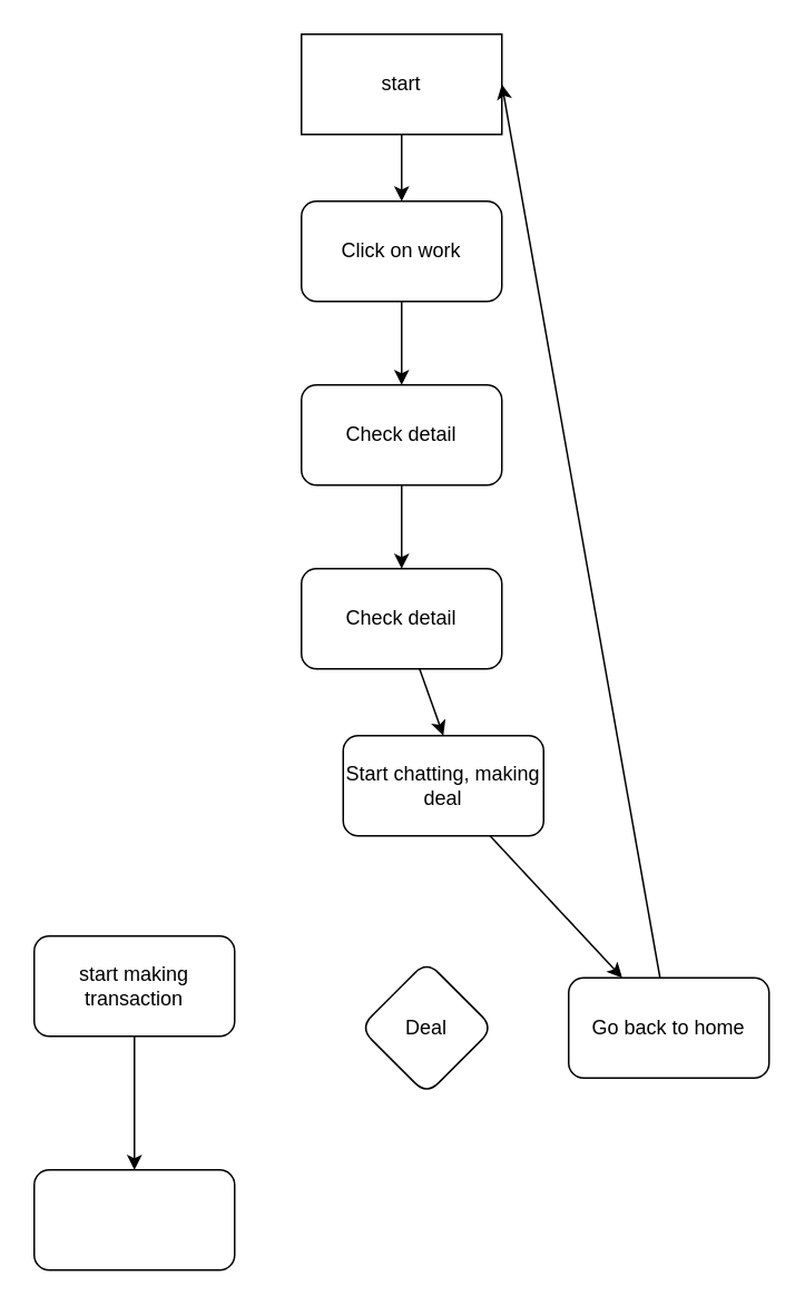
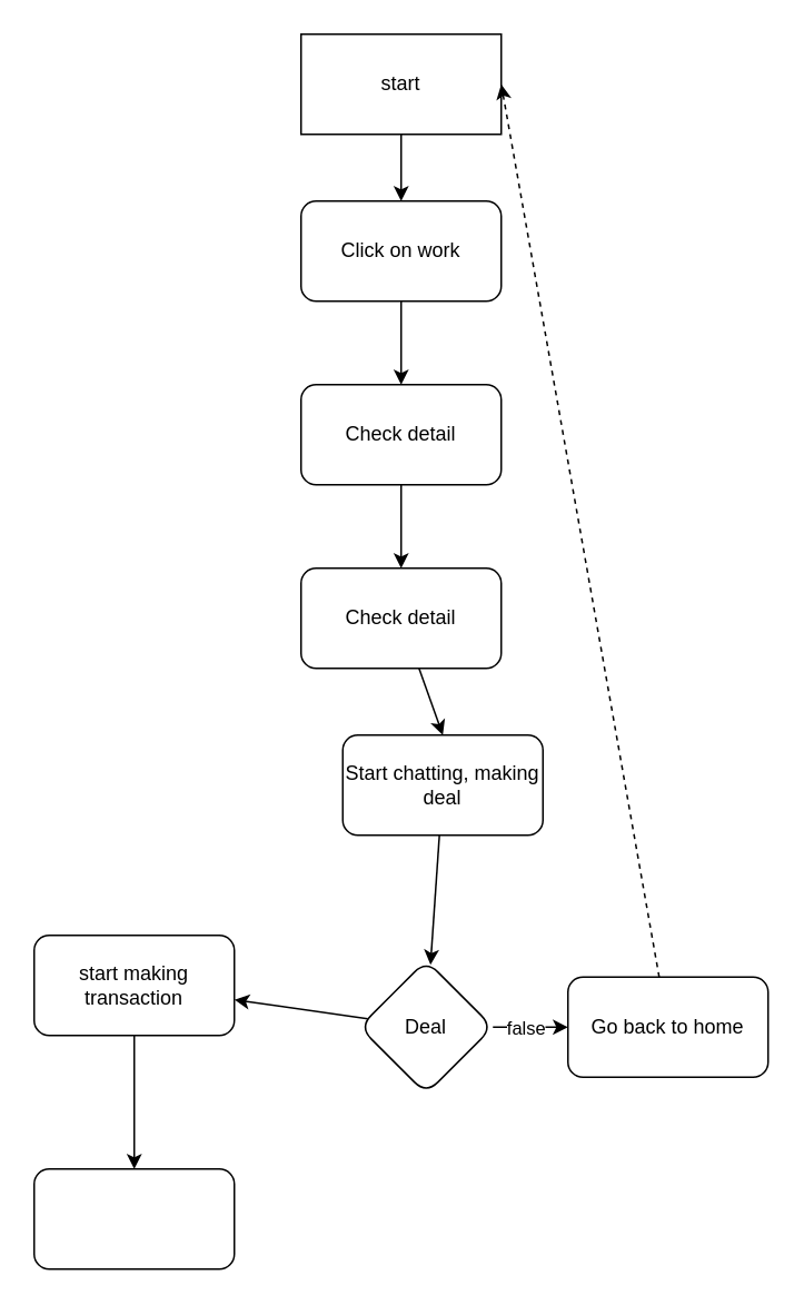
  <mxCell id="0" />
  <mxCell id="1" parent="0" />
  <mxCell id="2" style="edgeStyle=none;html=1;entryX=0.5;entryY=0;entryDx=0;entryDy=0;" edge="1" parent="1" source="3" target="5"><mxGeometry relative="1" as="geometry"><mxPoint x="240" y="150" as="targetPoint" /></mxGeometry></mxCell>
  <mxCell id="3" value="start" style="whiteSpace=wrap;html=1;rounded=0;" vertex="1" parent="1"><mxGeometry x="180" y="20" width="120" height="60" as="geometry" /></mxCell>
  <mxCell id="4" style="edgeStyle=none;html=1;entryX=0.5;entryY=0;entryDx=0;entryDy=0;" edge="1" parent="1" source="5" target="7"><mxGeometry relative="1" as="geometry"><mxPoint x="240" y="270" as="targetPoint" /></mxGeometry></mxCell>
  <mxCell id="5" value="Click on work" style="rounded=1;whiteSpace=wrap;html=1;" vertex="1" parent="1"><mxGeometry x="180" y="120" width="120" height="60" as="geometry" /></mxCell>
  <mxCell id="6" style="edgeStyle=none;html=1;entryX=0.5;entryY=0;entryDx=0;entryDy=0;" edge="1" parent="1" source="7" target="9"><mxGeometry relative="1" as="geometry"><mxPoint x="240" y="340" as="targetPoint" /></mxGeometry></mxCell>
  <mxCell id="7" value="Check detail" style="rounded=1;whiteSpace=wrap;html=1;" vertex="1" parent="1"><mxGeometry x="180" y="230" width="120" height="60" as="geometry" /></mxCell>
  <mxCell id="8" style="edgeStyle=none;html=1;entryX=0.5;entryY=0;entryDx=0;entryDy=0;" edge="1" parent="1" source="9" target="11"><mxGeometry relative="1" as="geometry" /></mxCell>
  <mxCell id="9" value="Check detail" style="rounded=1;whiteSpace=wrap;html=1;" vertex="1" parent="1"><mxGeometry x="180" y="340" width="120" height="60" as="geometry" /></mxCell>
- <mxCell id="10" value="" style="edgeStyle=none;html=1;" edge="1" parent="1" source="11" target="17"><mxGeometry relative="1" as="geometry" /></mxCell>
+ <mxCell id="10" value="" style="edgeStyle=none;html=1;" edge="1" parent="1" source="11" target="15"><mxGeometry relative="1" as="geometry" /></mxCell>
  <mxCell id="11" value="Start chatting, making deal" style="rounded=1;whiteSpace=wrap;html=1;" vertex="1" parent="1"><mxGeometry x="205" y="440" width="120" height="60" as="geometry" /></mxCell>
+ <mxCell id="12" value="" style="edgeStyle=none;html=1;" edge="1" parent="1" source="15" target="17"><mxGeometry relative="1" as="geometry" /></mxCell>
+ <mxCell id="13" value="false" style="edgeLabel;html=1;align=center;verticalAlign=middle;resizable=0;points=[];" vertex="1" connectable="0" parent="12"><mxGeometry x="-0.134" relative="1" as="geometry"><mxPoint as="offset" /></mxGeometry></mxCell>
+ <mxCell id="14" value="" style="edgeStyle=none;html=1;" edge="1" parent="1" source="15" target="19"><mxGeometry relative="1" as="geometry" /></mxCell>
  <mxCell id="15" value="Deal" style="rhombus;whiteSpace=wrap;html=1;rounded=1;" vertex="1" parent="1"><mxGeometry x="215" y="575" width="80" height="80" as="geometry" /></mxCell>
- <mxCell id="16" style="edgeStyle=none;html=1;entryX=1;entryY=0.5;entryDx=0;entryDy=0;" edge="1" parent="1" source="17" target="3"><mxGeometry relative="1" as="geometry" /></mxCell>
+ <mxCell id="16" style="edgeStyle=none;html=1;entryX=1;entryY=0.5;entryDx=0;entryDy=0;dashed=1;" edge="1" parent="1" source="17" target="3"><mxGeometry relative="1" as="geometry" /></mxCell>
  <mxCell id="17" value="Go back to home" style="whiteSpace=wrap;html=1;rounded=1;" vertex="1" parent="1"><mxGeometry x="340" y="585" width="120" height="60" as="geometry" /></mxCell>
  <mxCell id="18" value="" style="edgeStyle=none;html=1;" edge="1" parent="1" source="19" target="20"><mxGeometry relative="1" as="geometry" /></mxCell>
  <mxCell id="19" value="start making transaction" style="whiteSpace=wrap;html=1;rounded=1;" vertex="1" parent="1"><mxGeometry x="20" y="560" width="120" height="60" as="geometry" /></mxCell>
  <mxCell id="20" value="" style="whiteSpace=wrap;html=1;rounded=1;" vertex="1" parent="1"><mxGeometry x="20" y="700" width="120" height="60" as="geometry" /></mxCell>
